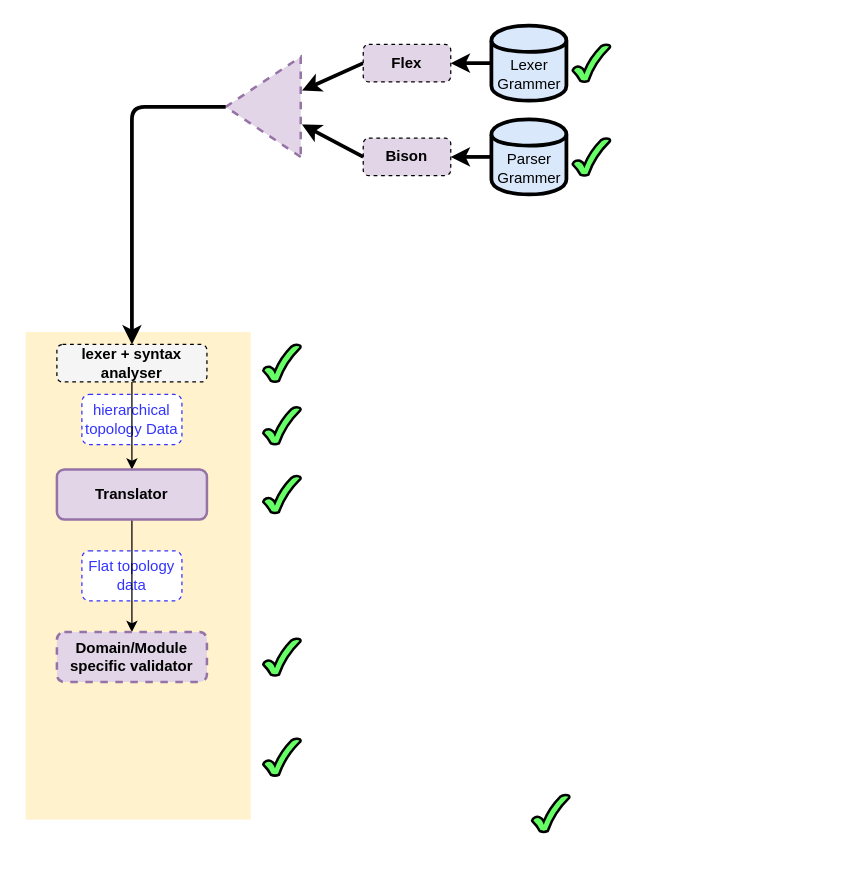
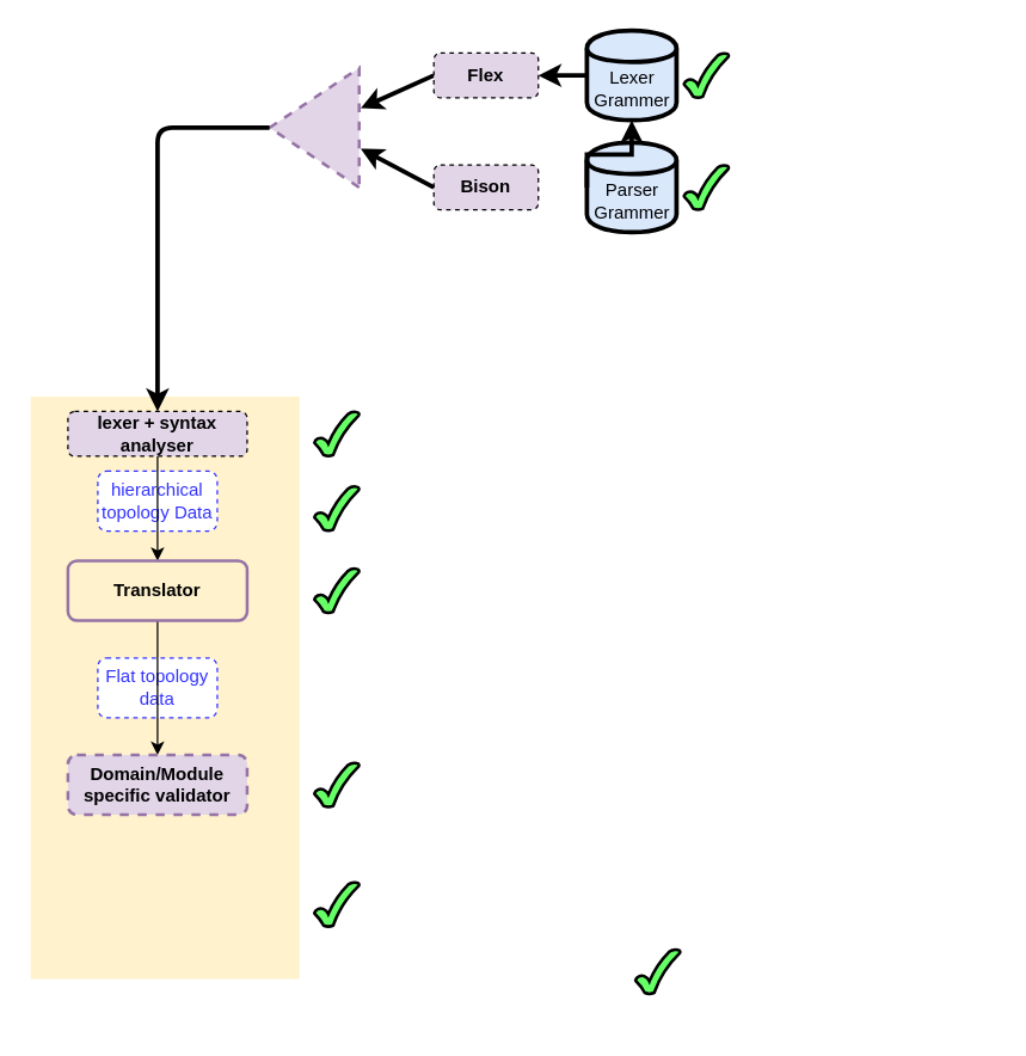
  <mxCell id="0" />
  <mxCell id="1" parent="0" />
  <mxCell id="2" value="" style="rounded=0;whiteSpace=wrap;html=1;fillColor=#fff2cc;strokeColor=none;" parent="1" vertex="1"><mxGeometry x="20" y="265" width="180" height="390" as="geometry" /></mxCell>
  <mxCell id="3" value="&lt;font color=&quot;#3333ff&quot;&gt;Flat topology data&lt;/font&gt;" style="rounded=1;whiteSpace=wrap;html=1;dashed=1;strokeColor=#3333FF;" parent="1" vertex="1"><mxGeometry x="65" y="440" width="80" height="40" as="geometry" /></mxCell>
  <mxCell id="4" value="&lt;font color=&quot;#3333ff&quot;&gt;hierarchical topology Data&lt;/font&gt;" style="rounded=1;whiteSpace=wrap;html=1;dashed=1;strokeColor=#3333FF;" parent="1" vertex="1"><mxGeometry x="65" y="315" width="80" height="40" as="geometry" /></mxCell>
  <mxCell id="5" style="edgeStyle=elbowEdgeStyle;rounded=0;orthogonalLoop=1;jettySize=auto;html=1;exitX=0.5;exitY=1;exitDx=0;exitDy=0;entryX=0.5;entryY=0;entryDx=0;entryDy=0;" parent="1" source="6" target="8" edge="1"><mxGeometry relative="1" as="geometry" /></mxCell>
- <mxCell id="6" value="&lt;b&gt;lexer + syntax analyser&lt;/b&gt;" style="rounded=1;whiteSpace=wrap;html=1;fillColor=#f5f5f5;strokeColor=#000000;dashed=1;" parent="1" vertex="1"><mxGeometry x="45" y="275" width="120" height="30" as="geometry" /></mxCell>
+ <mxCell id="6" value="&lt;b&gt;lexer + syntax analyser&lt;/b&gt;" style="rounded=1;whiteSpace=wrap;html=1;fillColor=#e1d5e7;strokeColor=#000000;dashed=1;" parent="1" vertex="1"><mxGeometry x="45" y="275" width="120" height="30" as="geometry" /></mxCell>
  <mxCell id="7" value="" style="endArrow=classic;html=1;exitX=0.5;exitY=1;exitDx=0;exitDy=0;entryX=0.5;entryY=0;entryDx=0;entryDy=0;" parent="1" source="8" target="9" edge="1"><mxGeometry width="50" height="50" relative="1" as="geometry"><mxPoint x="-480" y="695" as="sourcePoint" /><mxPoint x="-430" y="645" as="targetPoint" /></mxGeometry></mxCell>
- <mxCell id="8" value="&lt;b&gt;Translator&lt;/b&gt;" style="rounded=1;whiteSpace=wrap;html=1;fillColor=#e1d5e7;strokeColor=#9673a6;strokeWidth=2;" parent="1" vertex="1"><mxGeometry x="45" y="375" width="120" height="40" as="geometry" /></mxCell>
+ <mxCell id="8" value="&lt;b&gt;Translator&lt;/b&gt;" style="rounded=1;whiteSpace=wrap;html=1;fillColor=#fff2cc;strokeColor=#9673a6;strokeWidth=2;" parent="1" vertex="1"><mxGeometry x="45" y="375" width="120" height="40" as="geometry" /></mxCell>
  <mxCell id="9" value="&lt;b&gt;Domain/Module specific validator&lt;/b&gt;" style="rounded=1;whiteSpace=wrap;html=1;fillColor=#e1d5e7;strokeColor=#9673a6;strokeWidth=2;dashed=1;" parent="1" vertex="1"><mxGeometry x="45" y="505" width="120" height="40" as="geometry" /></mxCell>
  <mxCell id="10" style="edgeStyle=elbowEdgeStyle;rounded=0;orthogonalLoop=1;jettySize=auto;html=1;exitX=0.5;exitY=1;exitDx=0;exitDy=0;" parent="1" edge="1"><mxGeometry relative="1" as="geometry"><mxPoint x="135" y="685" as="sourcePoint" /><mxPoint x="135" y="685" as="targetPoint" /></mxGeometry></mxCell>
  <mxCell id="11" value="" style="verticalLabelPosition=bottom;verticalAlign=top;html=1;shape=mxgraph.basic.tick;strokeColor=#000000;strokeWidth=2;fillColor=#66FF66;gradientColor=none;" parent="1" vertex="1"><mxGeometry x="210" y="380" width="30" height="30" as="geometry" /></mxCell>
  <mxCell id="12" value="" style="verticalLabelPosition=bottom;verticalAlign=top;html=1;shape=mxgraph.basic.tick;strokeColor=#000000;strokeWidth=2;fillColor=#66FF66;gradientColor=none;" parent="1" vertex="1"><mxGeometry x="210" y="510" width="30" height="30" as="geometry" /></mxCell>
  <mxCell id="13" value="" style="verticalLabelPosition=bottom;verticalAlign=top;html=1;shape=mxgraph.basic.tick;strokeColor=#000000;strokeWidth=2;fillColor=#66FF66;gradientColor=none;" parent="1" vertex="1"><mxGeometry x="210" y="590" width="30" height="30" as="geometry" /></mxCell>
  <mxCell id="14" value="" style="group" parent="1" vertex="1" connectable="0"><mxGeometry x="425" y="635" width="240" height="30" as="geometry" /></mxCell>
  <mxCell id="15" value="" style="verticalLabelPosition=bottom;verticalAlign=top;html=1;shape=mxgraph.basic.tick;strokeColor=#000000;strokeWidth=2;fillColor=#66FF66;gradientColor=none;" parent="14" vertex="1"><mxGeometry width="30" height="30" as="geometry" /></mxCell>
  <mxCell id="16" style="rounded=0;orthogonalLoop=1;jettySize=auto;html=1;exitX=0;exitY=0.5;exitDx=0;exitDy=0;entryX=-0.017;entryY=0.663;entryDx=0;entryDy=0;entryPerimeter=0;strokeWidth=3;" edge="1" parent="1" source="17" target="19"><mxGeometry relative="1" as="geometry" /></mxCell>
  <mxCell id="17" value="&lt;b&gt;Flex&lt;/b&gt;" style="rounded=1;whiteSpace=wrap;html=1;fillColor=#e1d5e7;strokeColor=#000000;dashed=1;" vertex="1" parent="1"><mxGeometry x="290" y="35" width="70" height="30" as="geometry" /></mxCell>
  <mxCell id="18" value="&lt;b&gt;Bison&lt;/b&gt;" style="rounded=1;whiteSpace=wrap;html=1;fillColor=#e1d5e7;strokeColor=#000000;dashed=1;" vertex="1" parent="1"><mxGeometry x="290" y="110" width="70" height="30" as="geometry" /></mxCell>
  <mxCell id="19" value="" style="triangle;whiteSpace=wrap;html=1;strokeColor=#9673a6;strokeWidth=2;fillColor=#e1d5e7;rotation=180;dashed=1;" vertex="1" parent="1"><mxGeometry x="180" y="45" width="60" height="80" as="geometry" /></mxCell>
  <mxCell id="20" style="rounded=0;orthogonalLoop=1;jettySize=auto;html=1;exitX=0;exitY=0.5;exitDx=0;exitDy=0;entryX=-0.017;entryY=0.325;entryDx=0;entryDy=0;entryPerimeter=0;strokeWidth=3;" edge="1" parent="1" source="18" target="19"><mxGeometry relative="1" as="geometry"><mxPoint x="300" y="60" as="sourcePoint" /><mxPoint x="251.02" y="81.96" as="targetPoint" /></mxGeometry></mxCell>
  <mxCell id="21" value="" style="endArrow=classic;html=1;strokeWidth=3;exitX=1;exitY=0.5;exitDx=0;exitDy=0;entryX=0.5;entryY=0;entryDx=0;entryDy=0;edgeStyle=elbowEdgeStyle;elbow=vertical;" edge="1" parent="1" source="19" target="6"><mxGeometry width="50" height="50" relative="1" as="geometry"><mxPoint x="70" y="185" as="sourcePoint" /><mxPoint x="120" y="135" as="targetPoint" /><Array as="points"><mxPoint x="90" y="85" /></Array></mxGeometry></mxCell>
  <mxCell id="22" value="" style="verticalLabelPosition=bottom;verticalAlign=top;html=1;shape=mxgraph.basic.tick;strokeColor=#000000;strokeWidth=2;fillColor=#66FF66;gradientColor=none;" vertex="1" parent="1"><mxGeometry x="210" y="275" width="30" height="30" as="geometry" /></mxCell>
  <mxCell id="23" value="" style="verticalLabelPosition=bottom;verticalAlign=top;html=1;shape=mxgraph.basic.tick;strokeColor=#000000;strokeWidth=2;fillColor=#66FF66;gradientColor=none;" vertex="1" parent="1"><mxGeometry x="210" y="325" width="30" height="30" as="geometry" /></mxCell>
  <mxCell id="24" value="" style="endArrow=classic;html=1;strokeWidth=3;exitX=0;exitY=0.5;exitDx=0;exitDy=0;entryX=1;entryY=0.5;entryDx=0;entryDy=0;" edge="1" parent="1" source="26" target="17"><mxGeometry width="50" height="50" relative="1" as="geometry"><mxPoint x="20" y="765" as="sourcePoint" /><mxPoint x="70" y="715" as="targetPoint" /></mxGeometry></mxCell>
  <mxCell id="25" value="" style="group" vertex="1" connectable="0" parent="1"><mxGeometry x="392.5" y="20" width="95" height="60" as="geometry" /></mxCell>
  <mxCell id="26" value="Lexer Grammer" style="shape=cylinder;whiteSpace=wrap;html=1;boundedLbl=1;backgroundOutline=1;strokeColor=#000000;strokeWidth=3;fillColor=#dae8fc;" parent="25" vertex="1"><mxGeometry width="60" height="60" as="geometry" /></mxCell>
  <mxCell id="27" value="" style="verticalLabelPosition=bottom;verticalAlign=top;html=1;shape=mxgraph.basic.tick;strokeColor=#000000;strokeWidth=2;fillColor=#66FF66;gradientColor=none;" parent="25" vertex="1"><mxGeometry x="65" y="15" width="30" height="30" as="geometry" /></mxCell>
  <mxCell id="28" value="" style="group" vertex="1" connectable="0" parent="1"><mxGeometry x="392.5" y="95" width="95" height="60" as="geometry" /></mxCell>
  <mxCell id="29" value="Parser&lt;br&gt;Grammer" style="shape=cylinder;whiteSpace=wrap;html=1;boundedLbl=1;backgroundOutline=1;strokeColor=#000000;strokeWidth=3;fillColor=#dae8fc;" vertex="1" parent="28"><mxGeometry width="60" height="60" as="geometry" /></mxCell>
  <mxCell id="30" value="" style="verticalLabelPosition=bottom;verticalAlign=top;html=1;shape=mxgraph.basic.tick;strokeColor=#000000;strokeWidth=2;fillColor=#66FF66;gradientColor=none;" vertex="1" parent="28"><mxGeometry x="65" y="15" width="30" height="30" as="geometry" /></mxCell>
- <mxCell id="31" style="edgeStyle=elbowEdgeStyle;rounded=0;orthogonalLoop=1;jettySize=auto;elbow=vertical;html=1;exitX=0;exitY=0.5;exitDx=0;exitDy=0;entryX=1;entryY=0.5;entryDx=0;entryDy=0;strokeWidth=3;" edge="1" parent="1" source="29" target="18"><mxGeometry relative="1" as="geometry" /></mxCell>
+ <mxCell id="31" style="edgeStyle=elbowEdgeStyle;rounded=0;orthogonalLoop=1;jettySize=auto;elbow=vertical;html=1;exitX=0;exitY=0.5;exitDx=0;exitDy=0;strokeWidth=3;" edge="1" parent="1" source="29" target="26"><mxGeometry relative="1" as="geometry" /></mxCell>
